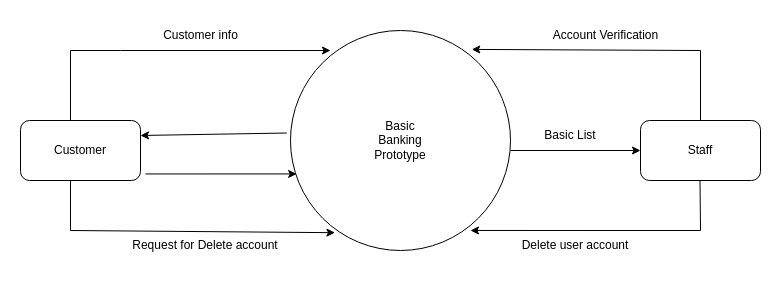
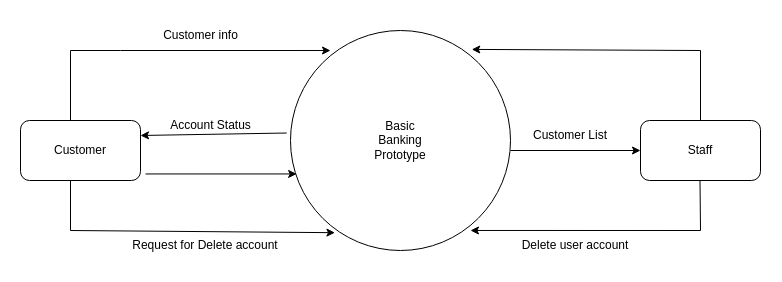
  <mxCell id="0" />
  <mxCell id="1" parent="0" />
  <mxCell id="2" value="Basic&lt;div&gt;Banking&lt;/div&gt;&lt;div&gt;Prototype&lt;/div&gt;" style="ellipse;whiteSpace=wrap;html=1;aspect=fixed;" vertex="1" parent="1"><mxGeometry x="290" y="30" width="220" height="220" as="geometry" /></mxCell>
  <mxCell id="3" value="Customer" style="rounded=1;whiteSpace=wrap;html=1;" vertex="1" parent="1"><mxGeometry x="20" y="120" width="120" height="60" as="geometry" /></mxCell>
  <mxCell id="4" value="Staff" style="rounded=1;whiteSpace=wrap;html=1;" vertex="1" parent="1"><mxGeometry x="640" y="120" width="120" height="60" as="geometry" /></mxCell>
  <mxCell id="5" value="" style="endArrow=none;html=1;rounded=0;" edge="1" parent="1"><mxGeometry width="50" height="50" relative="1" as="geometry"><mxPoint x="70" y="120" as="sourcePoint" /><mxPoint x="70" y="50" as="targetPoint" /></mxGeometry></mxCell>
  <mxCell id="6" value="" style="endArrow=none;html=1;rounded=0;" edge="1" parent="1"><mxGeometry width="50" height="50" relative="1" as="geometry"><mxPoint x="70" y="50" as="sourcePoint" /><mxPoint x="120" y="50" as="targetPoint" /></mxGeometry></mxCell>
  <mxCell id="7" value="Customer info" style="text;html=1;align=center;verticalAlign=middle;resizable=0;points=[];autosize=1;strokeColor=none;fillColor=none;" vertex="1" parent="1"><mxGeometry x="150" y="20" width="100" height="30" as="geometry" /></mxCell>
  <mxCell id="8" value="" style="endArrow=classic;html=1;rounded=0;entryX=0.182;entryY=0.091;entryDx=0;entryDy=0;entryPerimeter=0;" edge="1" parent="1" target="2"><mxGeometry width="50" height="50" relative="1" as="geometry"><mxPoint x="120" y="50" as="sourcePoint" /><mxPoint x="380" y="100" as="targetPoint" /></mxGeometry></mxCell>
  <mxCell id="9" value="" style="endArrow=none;html=1;rounded=0;" edge="1" parent="1"><mxGeometry width="50" height="50" relative="1" as="geometry"><mxPoint x="700" y="120" as="sourcePoint" /><mxPoint x="700" y="50" as="targetPoint" /></mxGeometry></mxCell>
  <mxCell id="10" value="" style="endArrow=classic;html=1;rounded=0;entryX=0.824;entryY=0.086;entryDx=0;entryDy=0;entryPerimeter=0;" edge="1" parent="1" target="2"><mxGeometry width="50" height="50" relative="1" as="geometry"><mxPoint x="700" y="50" as="sourcePoint" /><mxPoint x="380" y="100" as="targetPoint" /></mxGeometry></mxCell>
- <mxCell id="11" value="Account Verification" style="text;html=1;align=center;verticalAlign=middle;resizable=0;points=[];autosize=1;strokeColor=none;fillColor=none;" vertex="1" parent="1"><mxGeometry x="540" y="20" width="130" height="30" as="geometry" /></mxCell>
  <mxCell id="12" value="" style="endArrow=classic;html=1;rounded=0;entryX=1;entryY=0.25;entryDx=0;entryDy=0;exitX=-0.017;exitY=0.466;exitDx=0;exitDy=0;exitPerimeter=0;" edge="1" parent="1" source="2" target="3"><mxGeometry width="50" height="50" relative="1" as="geometry"><mxPoint x="330" y="150" as="sourcePoint" /><mxPoint x="380" y="100" as="targetPoint" /></mxGeometry></mxCell>
+ <mxCell id="13" value="Account Status" style="text;html=1;align=center;verticalAlign=middle;resizable=0;points=[];autosize=1;strokeColor=none;fillColor=none;" vertex="1" parent="1"><mxGeometry x="160" y="110" width="100" height="30" as="geometry" /></mxCell>
  <mxCell id="14" value="" style="endArrow=classic;html=1;rounded=0;exitX=1.042;exitY=0.891;exitDx=0;exitDy=0;exitPerimeter=0;entryX=0.028;entryY=0.652;entryDx=0;entryDy=0;entryPerimeter=0;" edge="1" parent="1" source="3" target="2"><mxGeometry width="50" height="50" relative="1" as="geometry"><mxPoint x="330" y="150" as="sourcePoint" /><mxPoint x="380" y="100" as="targetPoint" /></mxGeometry></mxCell>
  <mxCell id="15" value="" style="endArrow=classic;html=1;rounded=0;entryX=0;entryY=0.5;entryDx=0;entryDy=0;" edge="1" parent="1" target="4"><mxGeometry width="50" height="50" relative="1" as="geometry"><mxPoint x="510" y="150" as="sourcePoint" /><mxPoint x="560" y="100" as="targetPoint" /></mxGeometry></mxCell>
- <mxCell id="16" value="Basic List" style="text;html=1;align=center;verticalAlign=middle;whiteSpace=wrap;rounded=0;" vertex="1" parent="1"><mxGeometry x="530" y="120" width="80" height="30" as="geometry" /></mxCell>
+ <mxCell id="16" value="Customer List" style="text;html=1;align=center;verticalAlign=middle;whiteSpace=wrap;rounded=0;" vertex="1" parent="1"><mxGeometry x="530" y="120" width="80" height="30" as="geometry" /></mxCell>
  <mxCell id="17" value="" style="endArrow=none;html=1;rounded=0;" edge="1" parent="1"><mxGeometry width="50" height="50" relative="1" as="geometry"><mxPoint x="70" y="230" as="sourcePoint" /><mxPoint x="70" y="180" as="targetPoint" /></mxGeometry></mxCell>
  <mxCell id="18" value="" style="endArrow=classic;html=1;rounded=0;entryX=0.202;entryY=0.919;entryDx=0;entryDy=0;entryPerimeter=0;" edge="1" parent="1" target="2"><mxGeometry width="50" height="50" relative="1" as="geometry"><mxPoint x="70" y="230" as="sourcePoint" /><mxPoint x="373.38" y="232.64" as="targetPoint" /></mxGeometry></mxCell>
  <mxCell id="19" value="" style="endArrow=none;html=1;rounded=0;" edge="1" parent="1"><mxGeometry width="50" height="50" relative="1" as="geometry"><mxPoint x="700" y="230" as="sourcePoint" /><mxPoint x="699.5" y="180" as="targetPoint" /></mxGeometry></mxCell>
  <mxCell id="20" value="" style="endArrow=classic;html=1;rounded=0;entryX=0.818;entryY=0.909;entryDx=0;entryDy=0;entryPerimeter=0;" edge="1" parent="1" target="2"><mxGeometry width="50" height="50" relative="1" as="geometry"><mxPoint x="700" y="230" as="sourcePoint" /><mxPoint x="383" y="263" as="targetPoint" /></mxGeometry></mxCell>
  <mxCell id="21" value="Delete user account" style="text;html=1;align=center;verticalAlign=middle;whiteSpace=wrap;rounded=0;" vertex="1" parent="1"><mxGeometry x="520" y="230" width="110" height="30" as="geometry" /></mxCell>
  <mxCell id="22" value="Request for Delete account" style="text;html=1;align=center;verticalAlign=middle;whiteSpace=wrap;rounded=0;" vertex="1" parent="1"><mxGeometry x="130" y="230" width="150" height="30" as="geometry" /></mxCell>
